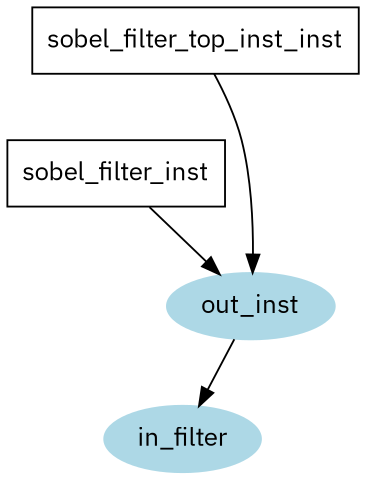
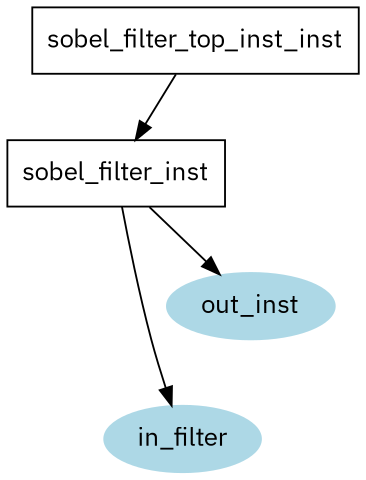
  digraph {
    fontname="IBM Plex Sans"
    node [fontname="IBM Plex Sans"]
    edge [fontname="IBM Plex Sans"]
    n1 [label=sobel_filter_inst shape=box]
    n2 [color=lightblue label=in_filter style=filled]
    n3 [color=lightblue label=out_inst style=filled]
    n4 [label=sobel_filter_top_inst_inst shape=box]
-   n3 -> n2
+   n1 -> n2
    n1 -> n3
-   n4 -> n3
+   n4 -> n1
  }
